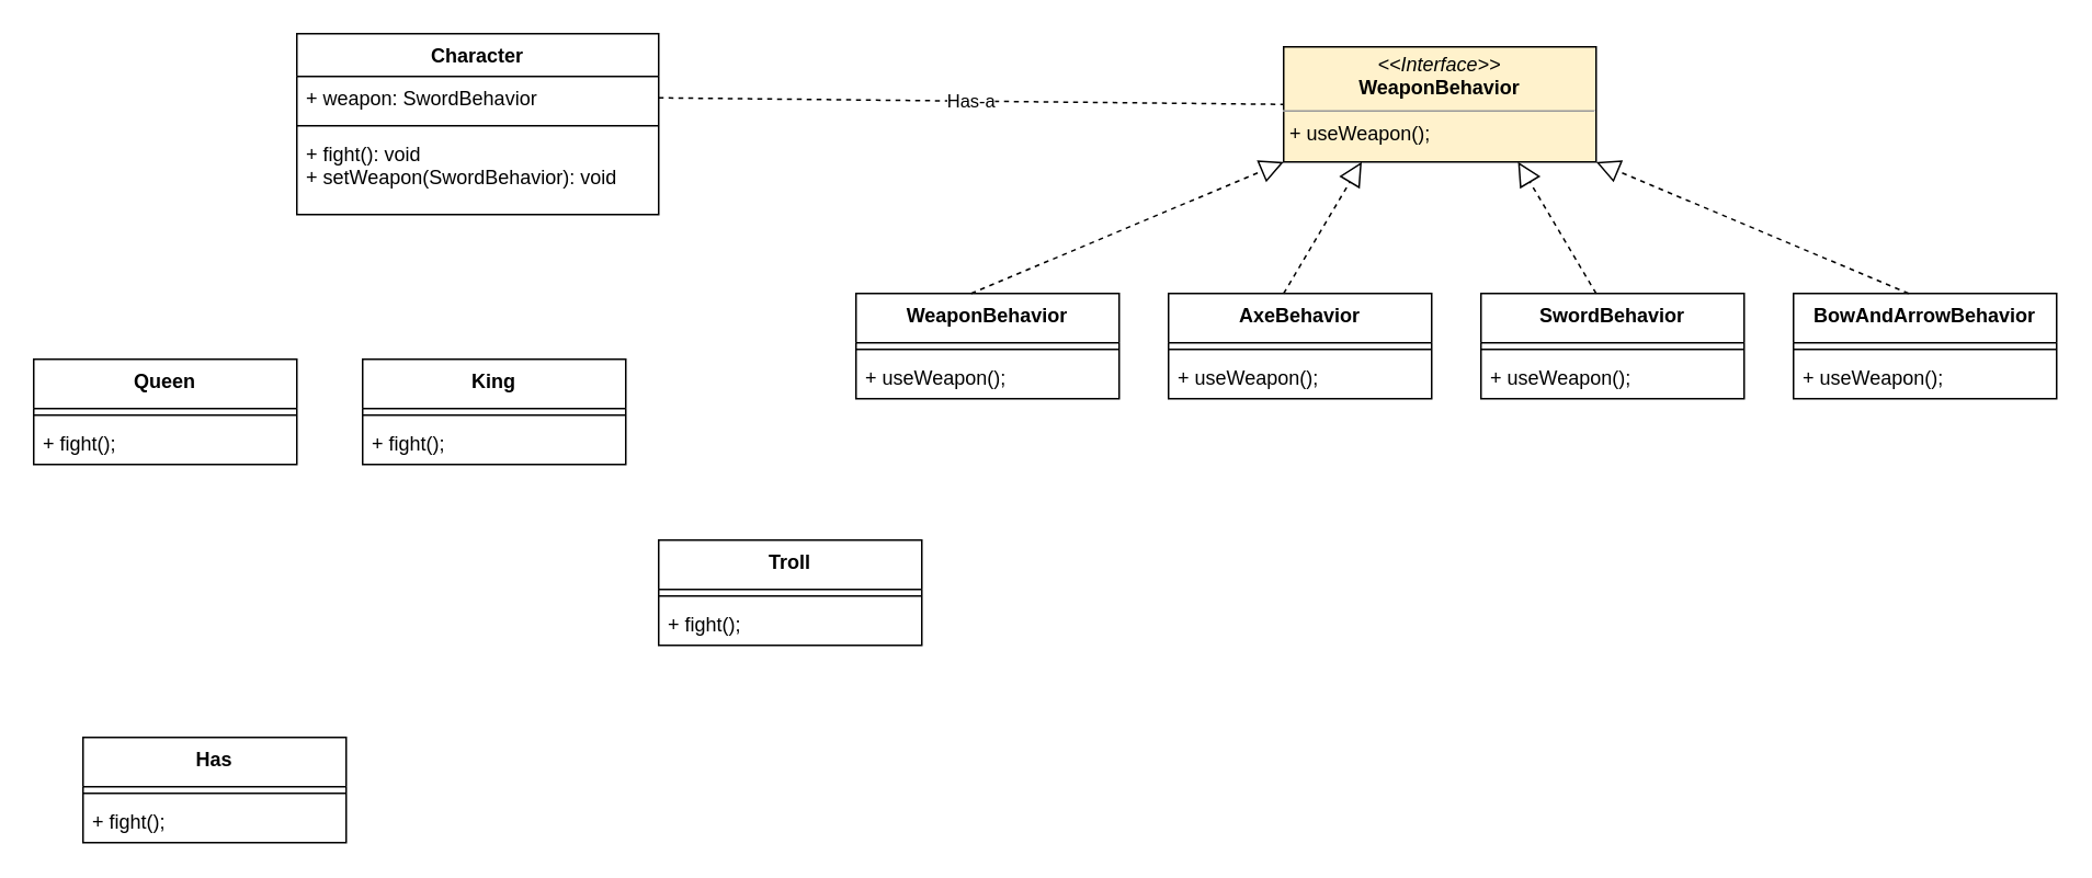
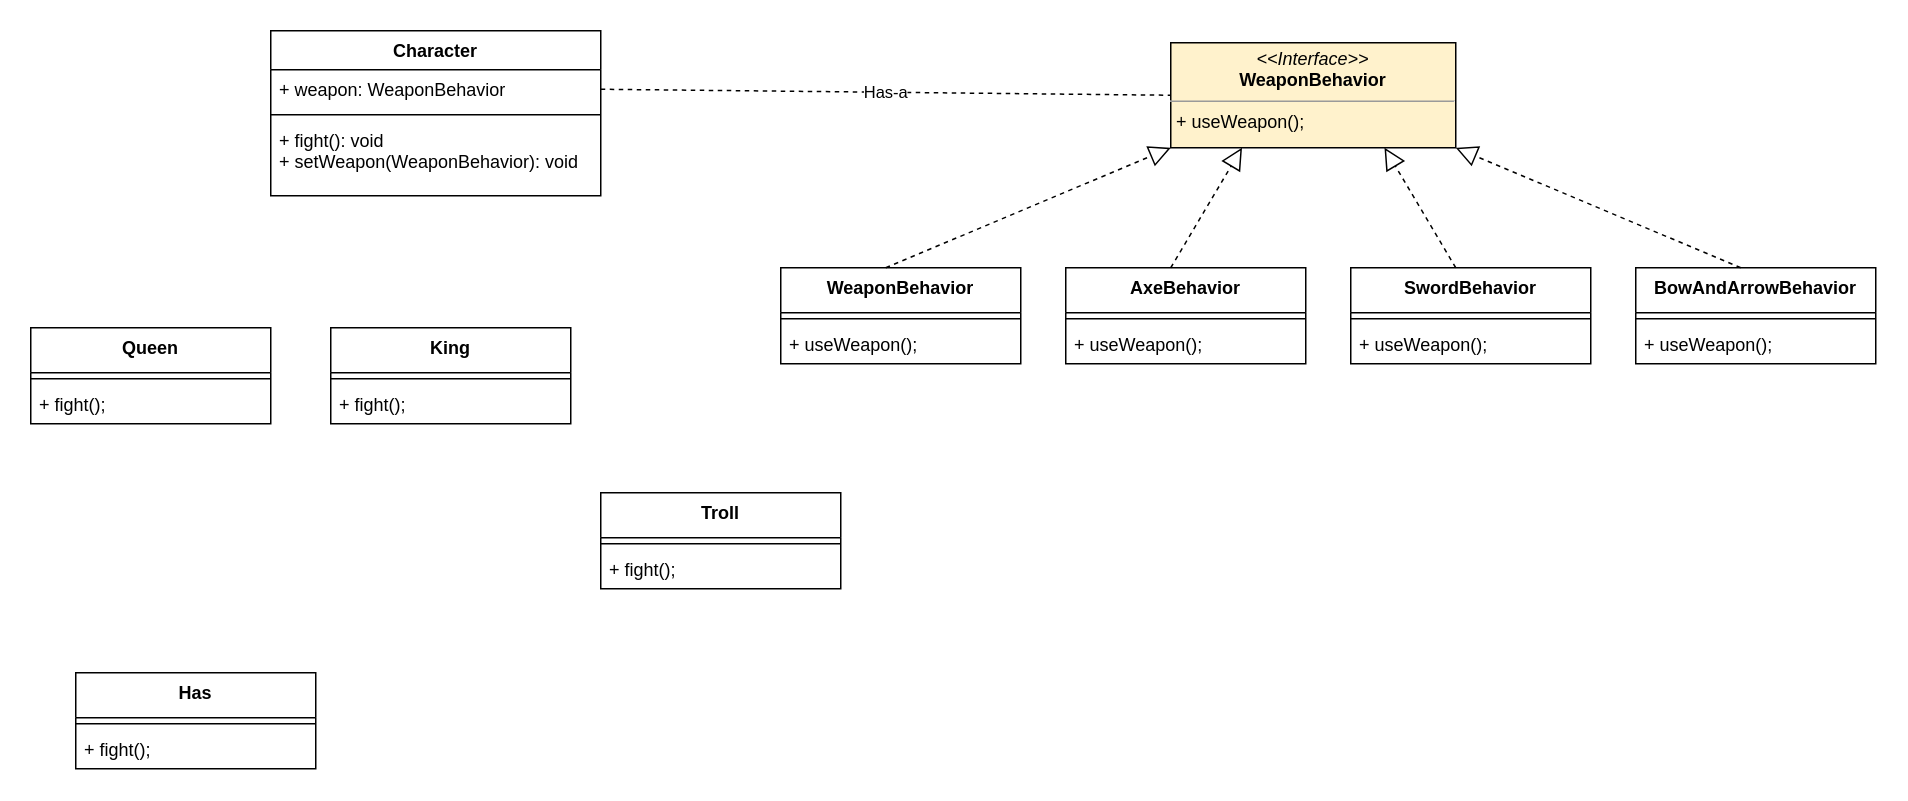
  <mxCell id="0" />
  <mxCell id="1" parent="0" />
  <mxCell id="2" value="Character" style="swimlane;fontStyle=1;align=center;verticalAlign=top;childLayout=stackLayout;horizontal=1;startSize=26;horizontalStack=0;resizeParent=1;resizeParentMax=0;resizeLast=0;collapsible=1;marginBottom=0;" vertex="1" parent="1"><mxGeometry x="180" y="20" width="220" height="110" as="geometry" /></mxCell>
- <mxCell id="3" value="+ weapon: SwordBehavior" style="text;strokeColor=none;fillColor=none;align=left;verticalAlign=top;spacingLeft=4;spacingRight=4;overflow=hidden;rotatable=0;points=[[0,0.5],[1,0.5]];portConstraint=eastwest;" vertex="1" parent="2"><mxGeometry y="26" width="220" height="26" as="geometry" /></mxCell>
+ <mxCell id="3" value="+ weapon: WeaponBehavior" style="text;strokeColor=none;fillColor=none;align=left;verticalAlign=top;spacingLeft=4;spacingRight=4;overflow=hidden;rotatable=0;points=[[0,0.5],[1,0.5]];portConstraint=eastwest;" vertex="1" parent="2"><mxGeometry y="26" width="220" height="26" as="geometry" /></mxCell>
  <mxCell id="4" value="" style="line;strokeWidth=1;fillColor=none;align=left;verticalAlign=middle;spacingTop=-1;spacingLeft=3;spacingRight=3;rotatable=0;labelPosition=right;points=[];portConstraint=eastwest;strokeColor=inherit;" vertex="1" parent="2"><mxGeometry y="52" width="220" height="8" as="geometry" /></mxCell>
- <mxCell id="5" value="+ fight(): void&#10;+ setWeapon(SwordBehavior): void" style="text;strokeColor=none;fillColor=none;align=left;verticalAlign=top;spacingLeft=4;spacingRight=4;overflow=hidden;rotatable=0;points=[[0,0.5],[1,0.5]];portConstraint=eastwest;" vertex="1" parent="2"><mxGeometry y="60" width="220" height="50" as="geometry" /></mxCell>
+ <mxCell id="5" value="+ fight(): void&#10;+ setWeapon(WeaponBehavior): void" style="text;strokeColor=none;fillColor=none;align=left;verticalAlign=top;spacingLeft=4;spacingRight=4;overflow=hidden;rotatable=0;points=[[0,0.5],[1,0.5]];portConstraint=eastwest;" vertex="1" parent="2"><mxGeometry y="60" width="220" height="50" as="geometry" /></mxCell>
  <mxCell id="6" value="WeaponBehavior" style="swimlane;fontStyle=1;align=center;verticalAlign=top;childLayout=stackLayout;horizontal=1;startSize=30;horizontalStack=0;resizeParent=1;resizeParentMax=0;resizeLast=0;collapsible=1;marginBottom=0;" vertex="1" parent="1"><mxGeometry x="520" y="178" width="160" height="64" as="geometry"><mxRectangle x="370" y="550" width="120" height="30" as="alternateBounds" /></mxGeometry></mxCell>
  <mxCell id="7" value="" style="endArrow=block;dashed=1;endFill=0;endSize=12;html=1;rounded=0;entryX=0;entryY=1;entryDx=0;entryDy=0;" edge="1" parent="6" target="10"><mxGeometry width="160" relative="1" as="geometry"><mxPoint x="70" as="sourcePoint" /><mxPoint x="230" as="targetPoint" /></mxGeometry></mxCell>
  <mxCell id="8" value="" style="line;strokeWidth=1;fillColor=none;align=left;verticalAlign=middle;spacingTop=-1;spacingLeft=3;spacingRight=3;rotatable=0;labelPosition=right;points=[];portConstraint=eastwest;strokeColor=inherit;" vertex="1" parent="6"><mxGeometry y="30" width="160" height="8" as="geometry" /></mxCell>
  <mxCell id="9" value="+ useWeapon();" style="text;strokeColor=none;fillColor=none;align=left;verticalAlign=top;spacingLeft=4;spacingRight=4;overflow=hidden;rotatable=0;points=[[0,0.5],[1,0.5]];portConstraint=eastwest;" vertex="1" parent="6"><mxGeometry y="38" width="160" height="26" as="geometry" /></mxCell>
  <mxCell id="10" value="&lt;p style=&quot;margin:0px;margin-top:4px;text-align:center;&quot;&gt;&lt;i&gt;&amp;lt;&amp;lt;Interface&amp;gt;&amp;gt;&lt;/i&gt;&lt;br&gt;&lt;b&gt;WeaponBehavior&lt;/b&gt;&lt;/p&gt;&lt;hr size=&quot;1&quot;&gt;&lt;p style=&quot;margin:0px;margin-left:4px;&quot;&gt;+ useWeapon();&lt;br&gt;&lt;/p&gt;" style="verticalAlign=top;align=left;overflow=fill;fontSize=12;fontFamily=Helvetica;html=1;fillColor=#fff2cc;" vertex="1" parent="1"><mxGeometry x="780" y="28" width="190" height="70" as="geometry" /></mxCell>
  <mxCell id="11" value="BowAndArrowBehavior" style="swimlane;fontStyle=1;align=center;verticalAlign=top;childLayout=stackLayout;horizontal=1;startSize=30;horizontalStack=0;resizeParent=1;resizeParentMax=0;resizeLast=0;collapsible=1;marginBottom=0;" vertex="1" parent="1"><mxGeometry x="1090" y="178" width="160" height="64" as="geometry"><mxRectangle x="370" y="550" width="120" height="30" as="alternateBounds" /></mxGeometry></mxCell>
  <mxCell id="12" value="" style="endArrow=block;dashed=1;endFill=0;endSize=12;html=1;rounded=0;entryX=1;entryY=1;entryDx=0;entryDy=0;" edge="1" parent="11" target="10"><mxGeometry width="160" relative="1" as="geometry"><mxPoint x="70" as="sourcePoint" /><mxPoint x="230" as="targetPoint" /></mxGeometry></mxCell>
  <mxCell id="13" value="" style="line;strokeWidth=1;fillColor=none;align=left;verticalAlign=middle;spacingTop=-1;spacingLeft=3;spacingRight=3;rotatable=0;labelPosition=right;points=[];portConstraint=eastwest;strokeColor=inherit;" vertex="1" parent="11"><mxGeometry y="30" width="160" height="8" as="geometry" /></mxCell>
  <mxCell id="14" value="+ useWeapon();" style="text;strokeColor=none;fillColor=none;align=left;verticalAlign=top;spacingLeft=4;spacingRight=4;overflow=hidden;rotatable=0;points=[[0,0.5],[1,0.5]];portConstraint=eastwest;" vertex="1" parent="11"><mxGeometry y="38" width="160" height="26" as="geometry" /></mxCell>
  <mxCell id="15" value="AxeBehavior" style="swimlane;fontStyle=1;align=center;verticalAlign=top;childLayout=stackLayout;horizontal=1;startSize=30;horizontalStack=0;resizeParent=1;resizeParentMax=0;resizeLast=0;collapsible=1;marginBottom=0;" vertex="1" parent="1"><mxGeometry x="710" y="178" width="160" height="64" as="geometry"><mxRectangle x="370" y="550" width="120" height="30" as="alternateBounds" /></mxGeometry></mxCell>
  <mxCell id="16" value="" style="endArrow=block;dashed=1;endFill=0;endSize=12;html=1;rounded=0;entryX=0.25;entryY=1;entryDx=0;entryDy=0;" edge="1" parent="15" target="10"><mxGeometry width="160" relative="1" as="geometry"><mxPoint x="70" as="sourcePoint" /><mxPoint x="230" as="targetPoint" /></mxGeometry></mxCell>
  <mxCell id="17" value="" style="line;strokeWidth=1;fillColor=none;align=left;verticalAlign=middle;spacingTop=-1;spacingLeft=3;spacingRight=3;rotatable=0;labelPosition=right;points=[];portConstraint=eastwest;strokeColor=inherit;" vertex="1" parent="15"><mxGeometry y="30" width="160" height="8" as="geometry" /></mxCell>
  <mxCell id="18" value="+ useWeapon();" style="text;strokeColor=none;fillColor=none;align=left;verticalAlign=top;spacingLeft=4;spacingRight=4;overflow=hidden;rotatable=0;points=[[0,0.5],[1,0.5]];portConstraint=eastwest;" vertex="1" parent="15"><mxGeometry y="38" width="160" height="26" as="geometry" /></mxCell>
  <mxCell id="19" value="SwordBehavior" style="swimlane;fontStyle=1;align=center;verticalAlign=top;childLayout=stackLayout;horizontal=1;startSize=30;horizontalStack=0;resizeParent=1;resizeParentMax=0;resizeLast=0;collapsible=1;marginBottom=0;" vertex="1" parent="1"><mxGeometry x="900" y="178" width="160" height="64" as="geometry"><mxRectangle x="370" y="550" width="120" height="30" as="alternateBounds" /></mxGeometry></mxCell>
  <mxCell id="20" value="" style="endArrow=block;dashed=1;endFill=0;endSize=12;html=1;rounded=0;entryX=0.75;entryY=1;entryDx=0;entryDy=0;" edge="1" parent="19" target="10"><mxGeometry width="160" relative="1" as="geometry"><mxPoint x="70" as="sourcePoint" /><mxPoint x="230" as="targetPoint" /></mxGeometry></mxCell>
  <mxCell id="21" value="" style="line;strokeWidth=1;fillColor=none;align=left;verticalAlign=middle;spacingTop=-1;spacingLeft=3;spacingRight=3;rotatable=0;labelPosition=right;points=[];portConstraint=eastwest;strokeColor=inherit;" vertex="1" parent="19"><mxGeometry y="30" width="160" height="8" as="geometry" /></mxCell>
  <mxCell id="22" value="+ useWeapon();" style="text;strokeColor=none;fillColor=none;align=left;verticalAlign=top;spacingLeft=4;spacingRight=4;overflow=hidden;rotatable=0;points=[[0,0.5],[1,0.5]];portConstraint=eastwest;" vertex="1" parent="19"><mxGeometry y="38" width="160" height="26" as="geometry" /></mxCell>
  <mxCell id="23" value="Has-a" style="endArrow=none;endSize=12;dashed=1;html=1;rounded=0;entryX=0;entryY=0.5;entryDx=0;entryDy=0;exitX=1;exitY=0.5;exitDx=0;exitDy=0;" edge="1" parent="1" source="3" target="10"><mxGeometry width="160" relative="1" as="geometry"><mxPoint x="360" y="30.5" as="sourcePoint" /><mxPoint x="520" y="30.5" as="targetPoint" /></mxGeometry></mxCell>
  <mxCell id="24" value="Queen" style="swimlane;fontStyle=1;align=center;verticalAlign=top;childLayout=stackLayout;horizontal=1;startSize=30;horizontalStack=0;resizeParent=1;resizeParentMax=0;resizeLast=0;collapsible=1;marginBottom=0;" vertex="1" parent="1"><mxGeometry x="20" y="218" width="160" height="64" as="geometry"><mxRectangle x="370" y="550" width="120" height="30" as="alternateBounds" /></mxGeometry></mxCell>
  <mxCell id="25" value="" style="line;strokeWidth=1;fillColor=none;align=left;verticalAlign=middle;spacingTop=-1;spacingLeft=3;spacingRight=3;rotatable=0;labelPosition=right;points=[];portConstraint=eastwest;strokeColor=inherit;" vertex="1" parent="24"><mxGeometry y="30" width="160" height="8" as="geometry" /></mxCell>
  <mxCell id="26" value="+ fight();" style="text;strokeColor=none;fillColor=none;align=left;verticalAlign=top;spacingLeft=4;spacingRight=4;overflow=hidden;rotatable=0;points=[[0,0.5],[1,0.5]];portConstraint=eastwest;" vertex="1" parent="24"><mxGeometry y="38" width="160" height="26" as="geometry" /></mxCell>
  <mxCell id="27" value="King" style="swimlane;fontStyle=1;align=center;verticalAlign=top;childLayout=stackLayout;horizontal=1;startSize=30;horizontalStack=0;resizeParent=1;resizeParentMax=0;resizeLast=0;collapsible=1;marginBottom=0;" vertex="1" parent="1"><mxGeometry x="220" y="218" width="160" height="64" as="geometry"><mxRectangle x="370" y="550" width="120" height="30" as="alternateBounds" /></mxGeometry></mxCell>
  <mxCell id="28" value="" style="line;strokeWidth=1;fillColor=none;align=left;verticalAlign=middle;spacingTop=-1;spacingLeft=3;spacingRight=3;rotatable=0;labelPosition=right;points=[];portConstraint=eastwest;strokeColor=inherit;" vertex="1" parent="27"><mxGeometry y="30" width="160" height="8" as="geometry" /></mxCell>
  <mxCell id="29" value="+ fight();" style="text;strokeColor=none;fillColor=none;align=left;verticalAlign=top;spacingLeft=4;spacingRight=4;overflow=hidden;rotatable=0;points=[[0,0.5],[1,0.5]];portConstraint=eastwest;" vertex="1" parent="27"><mxGeometry y="38" width="160" height="26" as="geometry" /></mxCell>
  <mxCell id="30" value="Has" style="swimlane;fontStyle=1;align=center;verticalAlign=top;childLayout=stackLayout;horizontal=1;startSize=30;horizontalStack=0;resizeParent=1;resizeParentMax=0;resizeLast=0;collapsible=1;marginBottom=0;" vertex="1" parent="1"><mxGeometry x="50" y="448" width="160" height="64" as="geometry"><mxRectangle x="370" y="550" width="120" height="30" as="alternateBounds" /></mxGeometry></mxCell>
  <mxCell id="31" value="" style="line;strokeWidth=1;fillColor=none;align=left;verticalAlign=middle;spacingTop=-1;spacingLeft=3;spacingRight=3;rotatable=0;labelPosition=right;points=[];portConstraint=eastwest;strokeColor=inherit;" vertex="1" parent="30"><mxGeometry y="30" width="160" height="8" as="geometry" /></mxCell>
  <mxCell id="32" value="+ fight();" style="text;strokeColor=none;fillColor=none;align=left;verticalAlign=top;spacingLeft=4;spacingRight=4;overflow=hidden;rotatable=0;points=[[0,0.5],[1,0.5]];portConstraint=eastwest;" vertex="1" parent="30"><mxGeometry y="38" width="160" height="26" as="geometry" /></mxCell>
  <mxCell id="33" value="Troll" style="swimlane;fontStyle=1;align=center;verticalAlign=top;childLayout=stackLayout;horizontal=1;startSize=30;horizontalStack=0;resizeParent=1;resizeParentMax=0;resizeLast=0;collapsible=1;marginBottom=0;" vertex="1" parent="1"><mxGeometry x="400" y="328" width="160" height="64" as="geometry"><mxRectangle x="370" y="550" width="120" height="30" as="alternateBounds" /></mxGeometry></mxCell>
  <mxCell id="34" value="" style="line;strokeWidth=1;fillColor=none;align=left;verticalAlign=middle;spacingTop=-1;spacingLeft=3;spacingRight=3;rotatable=0;labelPosition=right;points=[];portConstraint=eastwest;strokeColor=inherit;" vertex="1" parent="33"><mxGeometry y="30" width="160" height="8" as="geometry" /></mxCell>
  <mxCell id="35" value="+ fight();" style="text;strokeColor=none;fillColor=none;align=left;verticalAlign=top;spacingLeft=4;spacingRight=4;overflow=hidden;rotatable=0;points=[[0,0.5],[1,0.5]];portConstraint=eastwest;" vertex="1" parent="33"><mxGeometry y="38" width="160" height="26" as="geometry" /></mxCell>
